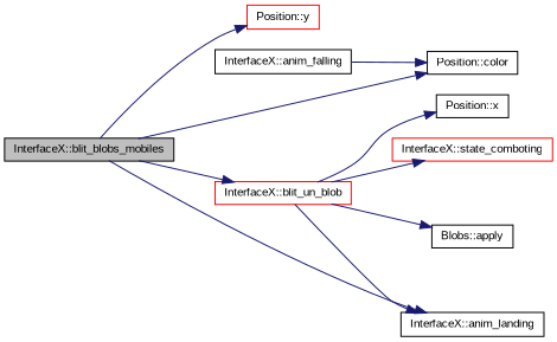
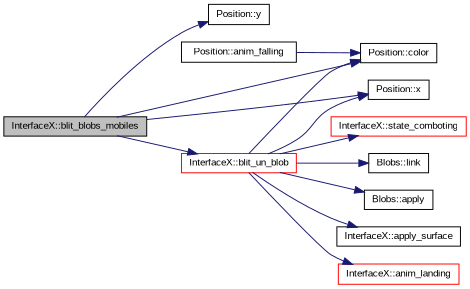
  digraph {
    fontname="Liberation Sans"
    rankdir=LR
    node [color=black fontname="Liberation Sans" fontsize=10 shape=record]
    edge [color=midnightblue fontname="Liberation Sans" fontsize=10 labelfontname=Helvetica labelfontsize=10 style=solid]
    n1 [fillcolor=grey75 fontcolor=black height=0.2 label="InterfaceX::blit_blobs_mobiles" style=filled width=0.4]
    n2 [color=red height=0.2 label="InterfaceX::blit_un_blob" width=0.4]
    n3 [height=0.2 label="Position::color" width=0.4]
    n4 [height=0.2 label="Position::x" width=0.4]
-   n5 [color=red height=0.2 label="Position::y" width=0.4]
+   n5 [height=0.2 label="Position::y" width=0.4]
+   n6 [height=0.2 label="InterfaceX::apply_surface" width=0.4]
    n7 [color=red height=0.2 label="InterfaceX::state_comboting" width=0.4]
-   n8 [height=0.2 label="InterfaceX::anim_landing" width=0.4]
+   n8 [color=red height=0.2 label="InterfaceX::anim_landing" width=0.4]
+   n9 [height=0.2 label="Blobs::link" width=0.4]
    n10 [height=0.2 label="Blobs::apply" width=0.4]
-   n11 [height=0.2 label="InterfaceX::anim_falling" width=0.4]
+   n11 [height=0.2 label="Position::anim_falling" width=0.4]
    n1 -> n2
    n1 -> n3
-   n1 -> n8
+   n1 -> n4
    n1 -> n5
+   n2 -> n3
    n2 -> n4
+   n2 -> n6
    n2 -> n7
    n2 -> n8
+   n2 -> n9
    n2 -> n10
    n11 -> n3
  }
